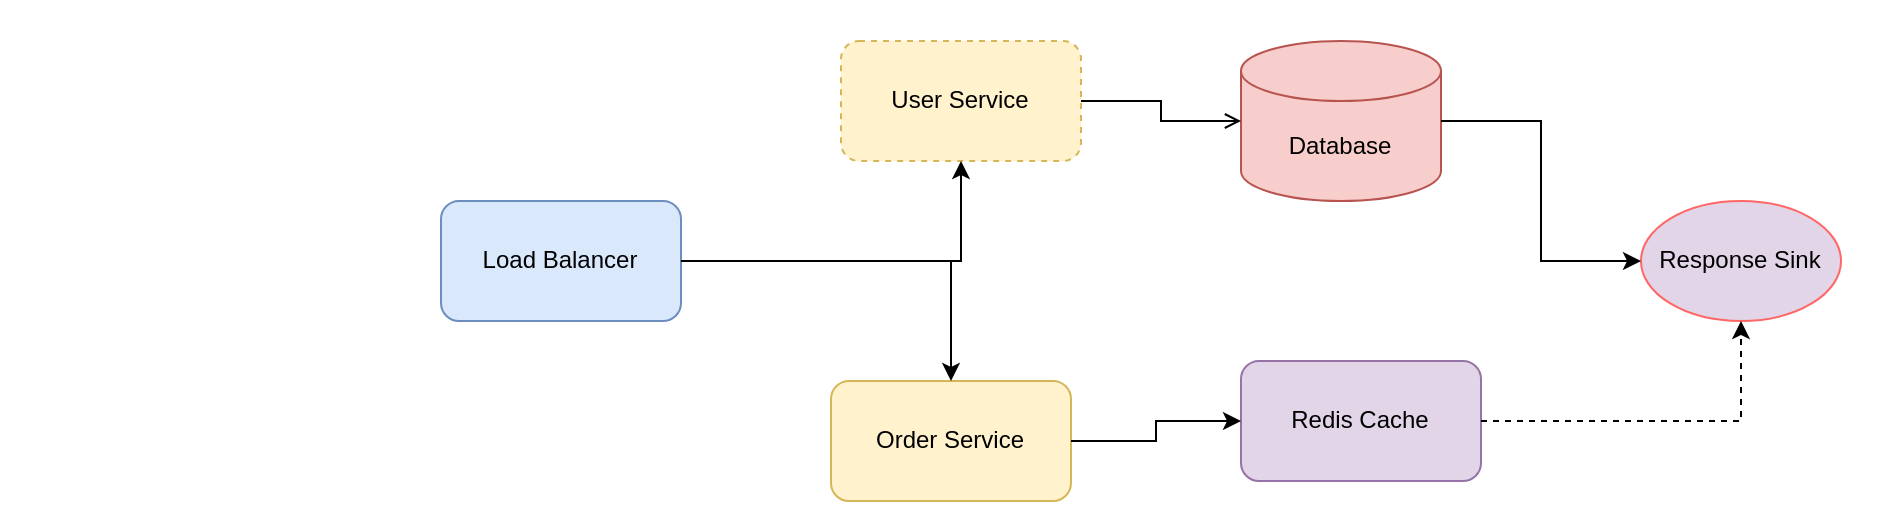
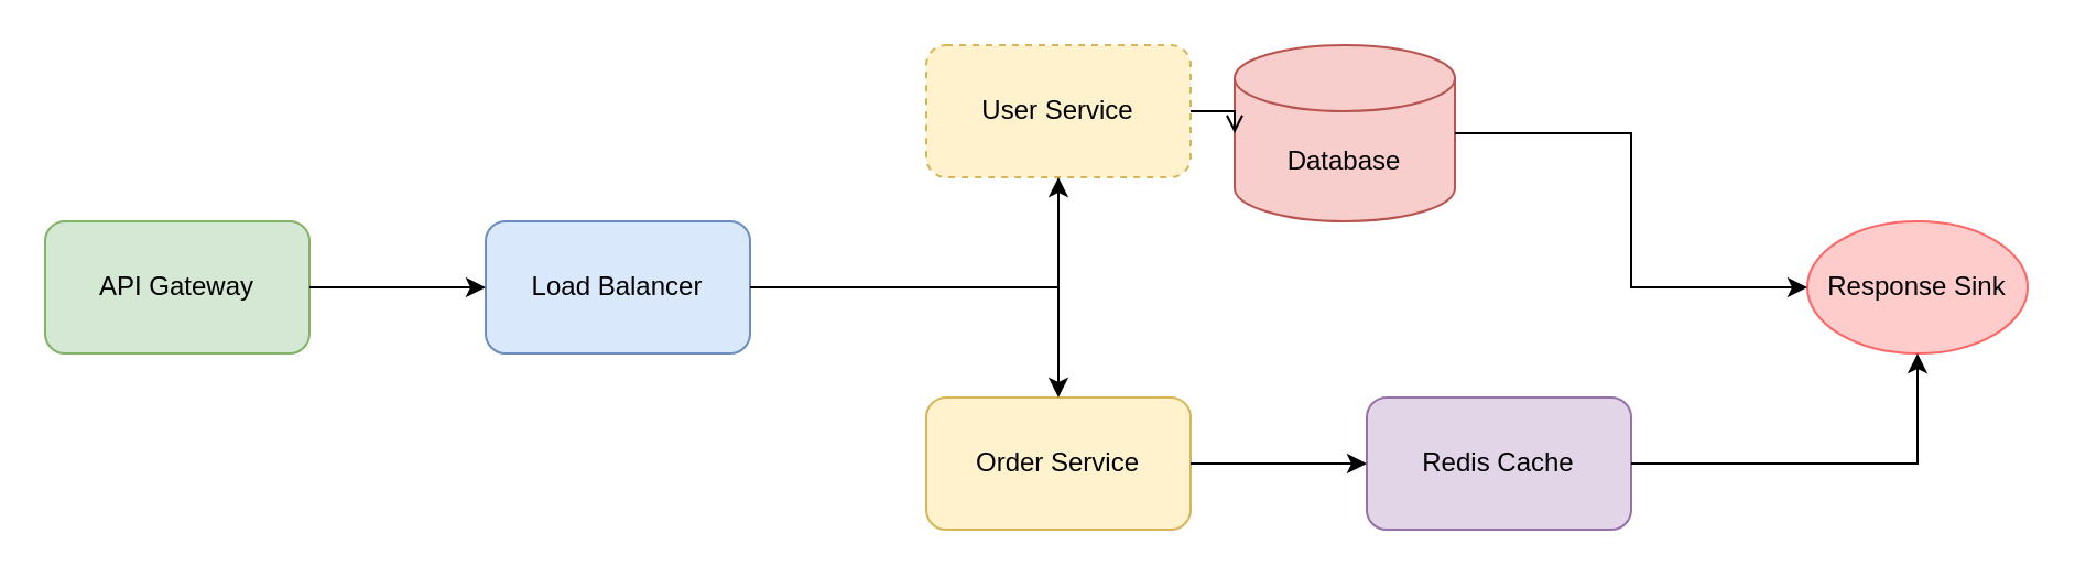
  <mxCell id="0" />
  <mxCell id="1" parent="0" />
+ <mxCell id="2" value="API Gateway" style="rounded=1;whiteSpace=wrap;html=1;fillColor=#d5e8d4;strokeColor=#82b366;" vertex="1" parent="1"><mxGeometry x="20" y="100" width="120" height="60" as="geometry" /></mxCell>
  <mxCell id="3" value="Load Balancer" style="rounded=1;whiteSpace=wrap;html=1;fillColor=#dae8fc;strokeColor=#6c8ebf;" vertex="1" parent="1"><mxGeometry x="220" y="100" width="120" height="60" as="geometry" /></mxCell>
  <mxCell id="4" value="User Service" style="rounded=1;whiteSpace=wrap;html=1;fillColor=#fff2cc;strokeColor=#d6b656;dashed=1;" vertex="1" parent="1"><mxGeometry x="420" y="20" width="120" height="60" as="geometry" /></mxCell>
- <mxCell id="5" value="Order Service" style="rounded=1;whiteSpace=wrap;html=1;fillColor=#fff2cc;strokeColor=#d6b656;" vertex="1" parent="1"><mxGeometry x="415" y="190" width="120" height="60" as="geometry" /></mxCell>
- <mxCell id="6" value="Database" style="shape=cylinder3;whiteSpace=wrap;html=1;boundedLbl=1;backgroundOutline=1;size=15;fillColor=#f8cecc;strokeColor=#b85450;" vertex="1" parent="1"><mxGeometry x="620" y="20" width="100" height="80" as="geometry" /></mxCell>
+ <mxCell id="5" value="Order Service" style="rounded=1;whiteSpace=wrap;html=1;fillColor=#fff2cc;strokeColor=#d6b656;" vertex="1" parent="1"><mxGeometry x="420" y="180" width="120" height="60" as="geometry" /></mxCell>
+ <mxCell id="6" value="Database" style="shape=cylinder3;whiteSpace=wrap;html=1;boundedLbl=1;backgroundOutline=1;size=15;fillColor=#f8cecc;strokeColor=#b85450;" vertex="1" parent="1"><mxGeometry x="560" y="20" width="100" height="80" as="geometry" /></mxCell>
  <mxCell id="7" value="Redis Cache" style="rounded=1;whiteSpace=wrap;html=1;fillColor=#e1d5e7;strokeColor=#9673a6;" vertex="1" parent="1"><mxGeometry x="620" y="180" width="120" height="60" as="geometry" /></mxCell>
- <mxCell id="8" value="Response Sink" style="ellipse;whiteSpace=wrap;html=1;fillColor=#e1d5e7;strokeColor=#ff6666;" vertex="1" parent="1"><mxGeometry x="820" y="100" width="100" height="60" as="geometry" /></mxCell>
+ <mxCell id="8" value="Response Sink" style="ellipse;whiteSpace=wrap;html=1;fillColor=#ffcccc;strokeColor=#ff6666;" vertex="1" parent="1"><mxGeometry x="820" y="100" width="100" height="60" as="geometry" /></mxCell>
+ <mxCell id="9" style="edgeStyle=orthogonalEdgeStyle;rounded=0;orthogonalLoop=1;jettySize=auto;html=1;" edge="1" parent="1" source="2" target="3"><mxGeometry relative="1" as="geometry" /></mxCell>
  <mxCell id="10" style="edgeStyle=orthogonalEdgeStyle;rounded=0;orthogonalLoop=1;jettySize=auto;html=1;" edge="1" parent="1" source="3" target="4"><mxGeometry relative="1" as="geometry" /></mxCell>
  <mxCell id="11" style="edgeStyle=orthogonalEdgeStyle;rounded=0;orthogonalLoop=1;jettySize=auto;html=1;" edge="1" parent="1" source="3" target="5"><mxGeometry relative="1" as="geometry" /></mxCell>
  <mxCell id="12" style="edgeStyle=orthogonalEdgeStyle;rounded=0;orthogonalLoop=1;jettySize=auto;html=1;endArrow=open;" edge="1" parent="1" source="4" target="6"><mxGeometry relative="1" as="geometry" /></mxCell>
  <mxCell id="13" style="edgeStyle=orthogonalEdgeStyle;rounded=0;orthogonalLoop=1;jettySize=auto;html=1;" edge="1" parent="1" source="5" target="7"><mxGeometry relative="1" as="geometry" /></mxCell>
  <mxCell id="14" style="edgeStyle=orthogonalEdgeStyle;rounded=0;orthogonalLoop=1;jettySize=auto;html=1;" edge="1" parent="1" source="6" target="8"><mxGeometry relative="1" as="geometry" /></mxCell>
- <mxCell id="15" style="edgeStyle=orthogonalEdgeStyle;rounded=0;orthogonalLoop=1;jettySize=auto;html=1;dashed=1;" edge="1" parent="1" source="7" target="8"><mxGeometry relative="1" as="geometry" /></mxCell>
+ <mxCell id="15" style="edgeStyle=orthogonalEdgeStyle;rounded=0;orthogonalLoop=1;jettySize=auto;html=1;" edge="1" parent="1" source="7" target="8"><mxGeometry relative="1" as="geometry" /></mxCell>
